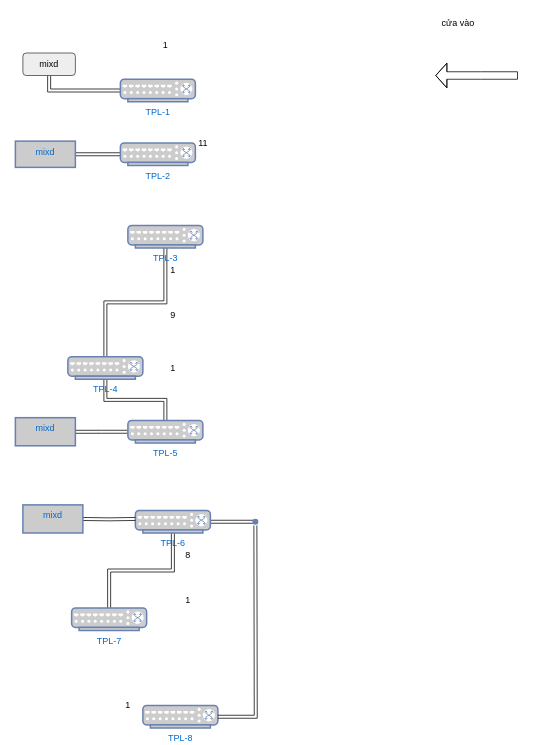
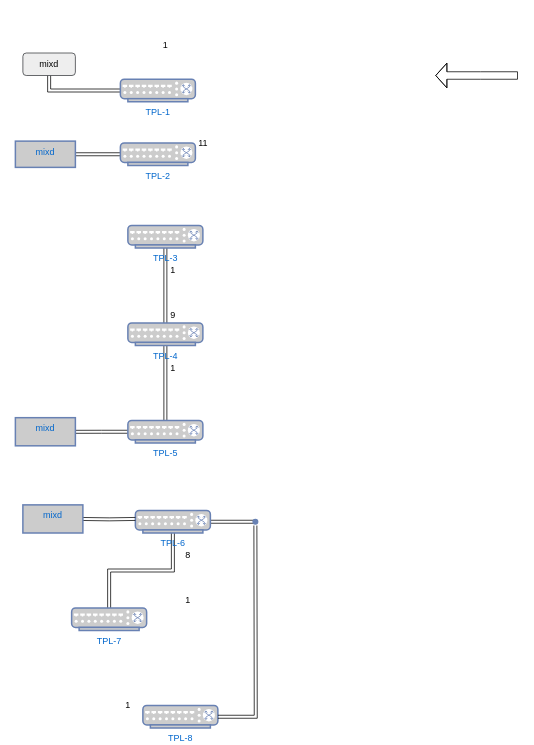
  <mxCell id="0" />
  <mxCell id="1" parent="0" />
  <mxCell id="2" value="" style="edgeStyle=orthogonalEdgeStyle;shape=link;rounded=0;orthogonalLoop=1;jettySize=auto;html=1;" edge="1" parent="1" source="3" target="8"><mxGeometry relative="1" as="geometry" /></mxCell>
  <mxCell id="3" value="TPL-3&lt;br&gt;" style="fontColor=#0066CC;verticalAlign=top;verticalLabelPosition=bottom;labelPosition=center;align=center;html=1;outlineConnect=0;fillColor=#CCCCCC;strokeColor=#6881B3;gradientColor=none;gradientDirection=north;strokeWidth=2;shape=mxgraph.networks.switch;" vertex="1" parent="1"><mxGeometry x="170" y="300" width="100" height="30" as="geometry" /></mxCell>
  <mxCell id="4" value="TPL-8" style="fontColor=#0066CC;verticalAlign=top;verticalLabelPosition=bottom;labelPosition=center;align=center;html=1;outlineConnect=0;fillColor=#CCCCCC;strokeColor=#6881B3;gradientColor=none;gradientDirection=north;strokeWidth=2;shape=mxgraph.networks.switch;" vertex="1" parent="1"><mxGeometry x="190" y="940" width="100" height="30" as="geometry" /></mxCell>
  <mxCell id="5" value="" style="edgeStyle=orthogonalEdgeStyle;shape=link;rounded=0;orthogonalLoop=1;jettySize=auto;html=1;" edge="1" parent="1" source="6" target="16"><mxGeometry relative="1" as="geometry" /></mxCell>
  <mxCell id="6" value="TPL-7" style="fontColor=#0066CC;verticalAlign=top;verticalLabelPosition=bottom;labelPosition=center;align=center;html=1;outlineConnect=0;fillColor=#CCCCCC;strokeColor=#6881B3;gradientColor=none;gradientDirection=north;strokeWidth=2;shape=mxgraph.networks.switch;" vertex="1" parent="1"><mxGeometry x="95" y="810" width="100" height="30" as="geometry" /></mxCell>
  <mxCell id="7" value="" style="edgeStyle=orthogonalEdgeStyle;shape=link;rounded=0;orthogonalLoop=1;jettySize=auto;html=1;" edge="1" parent="1" source="8" target="12"><mxGeometry relative="1" as="geometry" /></mxCell>
- <mxCell id="8" value="TPL-4" style="fontColor=#0066CC;verticalAlign=top;verticalLabelPosition=bottom;labelPosition=center;align=center;html=1;outlineConnect=0;fillColor=#CCCCCC;strokeColor=#6881B3;gradientColor=none;gradientDirection=north;strokeWidth=2;shape=mxgraph.networks.switch;" vertex="1" parent="1"><mxGeometry x="90" y="475" width="100" height="30" as="geometry" /></mxCell>
+ <mxCell id="8" value="TPL-4" style="fontColor=#0066CC;verticalAlign=top;verticalLabelPosition=bottom;labelPosition=center;align=center;html=1;outlineConnect=0;fillColor=#CCCCCC;strokeColor=#6881B3;gradientColor=none;gradientDirection=north;strokeWidth=2;shape=mxgraph.networks.switch;" vertex="1" parent="1"><mxGeometry x="170" y="430" width="100" height="30" as="geometry" /></mxCell>
  <mxCell id="9" value="" style="edgeStyle=orthogonalEdgeStyle;shape=link;rounded=0;orthogonalLoop=1;jettySize=auto;html=1;" edge="1" parent="1" source="10" target="21"><mxGeometry relative="1" as="geometry" /></mxCell>
  <mxCell id="10" value="TPL-2" style="fontColor=#0066CC;verticalAlign=top;verticalLabelPosition=bottom;labelPosition=center;align=center;html=1;outlineConnect=0;fillColor=#CCCCCC;strokeColor=#6881B3;gradientColor=none;gradientDirection=north;strokeWidth=2;shape=mxgraph.networks.switch;" vertex="1" parent="1"><mxGeometry x="160" y="190" width="100" height="30" as="geometry" /></mxCell>
  <mxCell id="11" value="" style="edgeStyle=orthogonalEdgeStyle;shape=link;rounded=0;orthogonalLoop=1;jettySize=auto;html=1;" edge="1" parent="1" source="12" target="26"><mxGeometry relative="1" as="geometry" /></mxCell>
  <mxCell id="12" value="TPL-5" style="fontColor=#0066CC;verticalAlign=top;verticalLabelPosition=bottom;labelPosition=center;align=center;html=1;outlineConnect=0;fillColor=#CCCCCC;strokeColor=#6881B3;gradientColor=none;gradientDirection=north;strokeWidth=2;shape=mxgraph.networks.switch;" vertex="1" parent="1"><mxGeometry x="170" y="560" width="100" height="30" as="geometry" /></mxCell>
  <mxCell id="13" style="edgeStyle=orthogonalEdgeStyle;shape=link;rounded=0;orthogonalLoop=1;jettySize=auto;html=1;" edge="1" parent="1" source="14" target="19"><mxGeometry relative="1" as="geometry"><mxPoint x="210" y="0" as="targetPoint" /></mxGeometry></mxCell>
  <mxCell id="14" value="TPL-1" style="fontColor=#0066CC;verticalAlign=top;verticalLabelPosition=bottom;labelPosition=center;align=center;html=1;outlineConnect=0;fillColor=#CCCCCC;strokeColor=#6881B3;gradientColor=none;gradientDirection=north;strokeWidth=2;shape=mxgraph.networks.switch;" vertex="1" parent="1"><mxGeometry x="160" y="105" width="100" height="30" as="geometry" /></mxCell>
  <mxCell id="15" value="" style="edgeStyle=none;shape=link;rounded=0;orthogonalLoop=1;jettySize=auto;html=1;" edge="1" parent="1" source="16" target="31"><mxGeometry relative="1" as="geometry" /></mxCell>
  <mxCell id="16" value="TPL-6" style="fontColor=#0066CC;verticalAlign=top;verticalLabelPosition=bottom;labelPosition=center;align=center;html=1;outlineConnect=0;fillColor=#CCCCCC;strokeColor=#6881B3;gradientColor=none;gradientDirection=north;strokeWidth=2;shape=mxgraph.networks.switch;" vertex="1" parent="1"><mxGeometry x="180" y="680" width="100" height="30" as="geometry" /></mxCell>
  <mxCell id="17" value="" style="shape=flexArrow;endArrow=classic;html=1;rounded=0;endWidth=22;endSize=4.62;" edge="1" parent="1"><mxGeometry width="50" height="50" relative="1" as="geometry"><mxPoint x="690" y="100" as="sourcePoint" /><mxPoint x="580" y="100" as="targetPoint" /><Array as="points"><mxPoint x="640" y="100" /></Array></mxGeometry></mxCell>
- <mxCell id="18" value="cửa vào" style="text;html=1;align=center;verticalAlign=middle;resizable=0;points=[];autosize=1;strokeColor=none;fillColor=none;" vertex="1" parent="1"><mxGeometry x="580" y="20" width="60" height="20" as="geometry" /></mxCell>
  <mxCell id="19" value="mixd" style="rounded=1;whiteSpace=wrap;html=1;fillColor=#eeeeee;strokeColor=#36393d;" vertex="1" parent="1"><mxGeometry x="30" y="70" width="70" height="30" as="geometry" /></mxCell>
  <mxCell id="20" value="1" style="text;html=1;align=center;verticalAlign=middle;resizable=0;points=[];autosize=1;strokeColor=none;fillColor=none;" vertex="1" parent="1"><mxGeometry x="210" y="50" width="20" height="20" as="geometry" /></mxCell>
  <mxCell id="21" value="mixd" style="whiteSpace=wrap;html=1;verticalAlign=top;fillColor=#CCCCCC;strokeColor=#6881B3;fontColor=#0066CC;gradientColor=none;gradientDirection=north;strokeWidth=2;" vertex="1" parent="1"><mxGeometry x="20" y="187.5" width="80" height="35" as="geometry" /></mxCell>
  <mxCell id="22" value="11" style="text;html=1;align=center;verticalAlign=middle;resizable=0;points=[];autosize=1;strokeColor=none;fillColor=none;" vertex="1" parent="1"><mxGeometry x="255" y="180" width="30" height="20" as="geometry" /></mxCell>
  <mxCell id="23" value="1" style="text;html=1;align=center;verticalAlign=middle;resizable=0;points=[];autosize=1;strokeColor=none;fillColor=none;" vertex="1" parent="1"><mxGeometry x="220" y="350" width="20" height="20" as="geometry" /></mxCell>
  <mxCell id="24" value="9" style="text;html=1;align=center;verticalAlign=middle;resizable=0;points=[];autosize=1;strokeColor=none;fillColor=none;" vertex="1" parent="1"><mxGeometry x="220" y="410" width="20" height="20" as="geometry" /></mxCell>
  <mxCell id="25" value="1" style="text;html=1;align=center;verticalAlign=middle;resizable=0;points=[];autosize=1;strokeColor=none;fillColor=none;" vertex="1" parent="1"><mxGeometry x="220" y="480" width="20" height="20" as="geometry" /></mxCell>
  <mxCell id="26" value="mixd" style="whiteSpace=wrap;html=1;verticalAlign=top;fillColor=#CCCCCC;strokeColor=#6881B3;fontColor=#0066CC;gradientColor=none;gradientDirection=north;strokeWidth=2;" vertex="1" parent="1"><mxGeometry x="20" y="556.25" width="80" height="37.5" as="geometry" /></mxCell>
  <mxCell id="27" value="" style="edgeStyle=orthogonalEdgeStyle;shape=link;rounded=0;orthogonalLoop=1;jettySize=auto;html=1;endArrow=none;" edge="1" parent="1" source="4"><mxGeometry relative="1" as="geometry"><mxPoint x="340" y="700" as="targetPoint" /><mxPoint x="190" y="955" as="sourcePoint" /></mxGeometry></mxCell>
  <mxCell id="28" value="8" style="text;html=1;align=center;verticalAlign=middle;resizable=0;points=[];autosize=1;strokeColor=none;fillColor=none;" vertex="1" parent="1"><mxGeometry x="240" y="730" width="20" height="20" as="geometry" /></mxCell>
  <mxCell id="29" value="1" style="text;html=1;align=center;verticalAlign=middle;resizable=0;points=[];autosize=1;strokeColor=none;fillColor=none;" vertex="1" parent="1"><mxGeometry x="240" y="790" width="20" height="20" as="geometry" /></mxCell>
  <mxCell id="30" value="1" style="text;html=1;align=center;verticalAlign=middle;resizable=0;points=[];autosize=1;strokeColor=none;fillColor=none;" vertex="1" parent="1"><mxGeometry x="160" y="930" width="20" height="20" as="geometry" /></mxCell>
  <mxCell id="31" value="" style="shape=waypoint;sketch=0;size=6;pointerEvents=1;points=[];fillColor=#CCCCCC;resizable=0;rotatable=0;perimeter=centerPerimeter;snapToPoint=1;verticalAlign=top;strokeColor=#6881B3;fontColor=#0066CC;gradientColor=none;gradientDirection=north;strokeWidth=2;" vertex="1" parent="1"><mxGeometry x="320" y="675" width="40" height="40" as="geometry" /></mxCell>
  <mxCell id="32" value="" style="edgeStyle=orthogonalEdgeStyle;shape=link;rounded=0;orthogonalLoop=1;jettySize=auto;html=1;" edge="1" parent="1" target="33"><mxGeometry relative="1" as="geometry"><mxPoint x="180" y="691.25" as="sourcePoint" /></mxGeometry></mxCell>
  <mxCell id="33" value="mixd" style="whiteSpace=wrap;html=1;verticalAlign=top;fillColor=#CCCCCC;strokeColor=#6881B3;fontColor=#0066CC;gradientColor=none;gradientDirection=north;strokeWidth=2;" vertex="1" parent="1"><mxGeometry x="30" y="672.5" width="80" height="37.5" as="geometry" /></mxCell>
